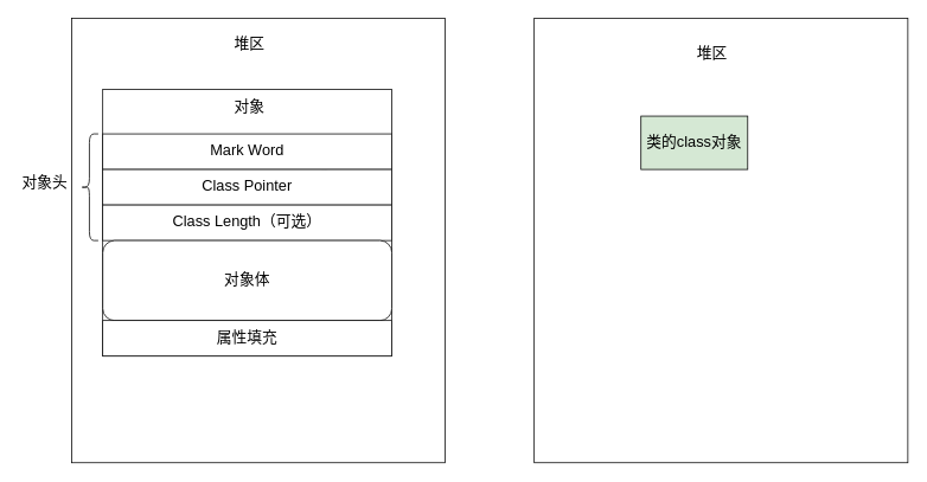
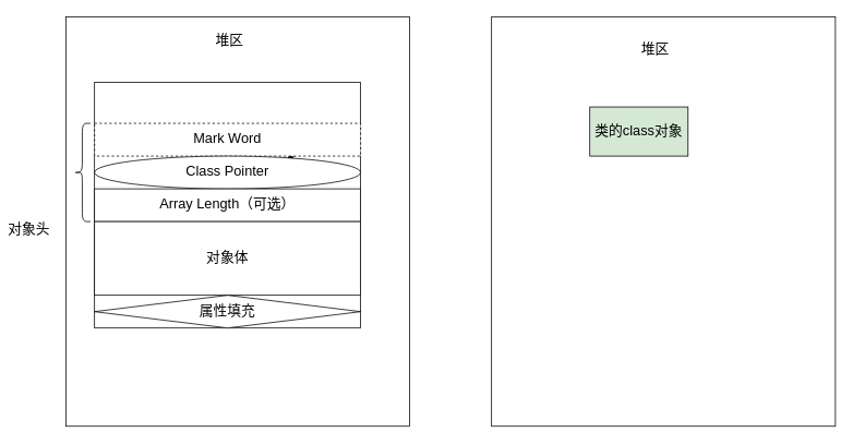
  <mxCell id="0" />
  <mxCell id="1" parent="0" />
  <mxCell id="2" value="" style="rounded=0;whiteSpace=wrap;html=1;" vertex="1" parent="1"><mxGeometry x="600" y="20" width="420" height="500" as="geometry" /></mxCell>
  <mxCell id="3" value="" style="rounded=0;whiteSpace=wrap;html=1;" vertex="1" parent="1"><mxGeometry x="80" y="20" width="420" height="500" as="geometry" /></mxCell>
  <mxCell id="4" value="堆区" style="text;html=1;strokeColor=none;fillColor=none;align=center;verticalAlign=middle;whiteSpace=wrap;rounded=0;strokeWidth=1;fontSize=17;" vertex="1" parent="1"><mxGeometry x="230" y="30" width="100" height="40" as="geometry" /></mxCell>
  <mxCell id="5" value="堆区" style="text;html=1;strokeColor=none;fillColor=none;align=center;verticalAlign=middle;whiteSpace=wrap;rounded=0;strokeWidth=1;fontSize=17;" vertex="1" parent="1"><mxGeometry x="750" y="40" width="100" height="40" as="geometry" /></mxCell>
  <mxCell id="6" value="" style="rounded=0;whiteSpace=wrap;html=1;fontSize=17;strokeWidth=1;" vertex="1" parent="1"><mxGeometry x="115" y="100" width="325" height="300" as="geometry" /></mxCell>
- <mxCell id="7" value="对象" style="text;html=1;strokeColor=none;fillColor=none;align=center;verticalAlign=middle;whiteSpace=wrap;rounded=0;strokeWidth=1;fontSize=17;" vertex="1" parent="1"><mxGeometry x="230" y="100" width="100" height="40" as="geometry" /></mxCell>
  <mxCell id="8" style="edgeStyle=none;html=1;exitX=1;exitY=0.5;exitDx=0;exitDy=0;fontSize=17;" edge="1" parent="1" source="9" target="10"><mxGeometry relative="1" as="geometry" /></mxCell>
- <mxCell id="9" value="Mark Word" style="rounded=0;whiteSpace=wrap;html=1;fontSize=17;strokeWidth=1;labelBackgroundColor=none;" vertex="1" parent="1"><mxGeometry x="115" y="150" width="325" height="40" as="geometry" /></mxCell>
- <mxCell id="10" value="Class Pointer" style="rounded=0;whiteSpace=wrap;html=1;fontSize=17;strokeWidth=1;labelBackgroundColor=none;" vertex="1" parent="1"><mxGeometry x="115" y="190" width="325" height="40" as="geometry" /></mxCell>
- <mxCell id="11" value="Class Length（可选）" style="rounded=0;whiteSpace=wrap;html=1;fontSize=17;strokeWidth=1;labelBackgroundColor=none;" vertex="1" parent="1"><mxGeometry x="115" y="230" width="325" height="40" as="geometry" /></mxCell>
- <mxCell id="12" value="对象体" style="whiteSpace=wrap;html=1;fontSize=17;strokeWidth=1;rounded=1;" vertex="1" parent="1"><mxGeometry x="115" y="270" width="325" height="90" as="geometry" /></mxCell>
- <mxCell id="13" value="属性填充" style="rounded=0;whiteSpace=wrap;html=1;fontSize=17;strokeWidth=1;" vertex="1" parent="1"><mxGeometry x="115" y="360" width="325" height="40" as="geometry" /></mxCell>
+ <mxCell id="9" value="Mark Word" style="rounded=0;whiteSpace=wrap;html=1;fontSize=17;strokeWidth=1;labelBackgroundColor=none;dashed=1;" vertex="1" parent="1"><mxGeometry x="115" y="150" width="325" height="40" as="geometry" /></mxCell>
+ <mxCell id="10" value="Class Pointer" style="ellipse;whiteSpace=wrap;html=1;fontSize=17;strokeWidth=1;labelBackgroundColor=none;" vertex="1" parent="1"><mxGeometry x="115" y="190" width="325" height="40" as="geometry" /></mxCell>
+ <mxCell id="11" value="Array Length（可选）" style="rounded=0;whiteSpace=wrap;html=1;fontSize=17;strokeWidth=1;labelBackgroundColor=none;" vertex="1" parent="1"><mxGeometry x="115" y="230" width="325" height="40" as="geometry" /></mxCell>
+ <mxCell id="12" value="对象体" style="rounded=0;whiteSpace=wrap;html=1;fontSize=17;strokeWidth=1;" vertex="1" parent="1"><mxGeometry x="115" y="270" width="325" height="90" as="geometry" /></mxCell>
+ <mxCell id="13" value="属性填充" style="rhombus;whiteSpace=wrap;html=1;fontSize=17;strokeWidth=1;" vertex="1" parent="1"><mxGeometry x="115" y="360" width="325" height="40" as="geometry" /></mxCell>
  <mxCell id="14" value="类的class对象" style="rounded=0;whiteSpace=wrap;html=1;fontSize=17;strokeWidth=1;fillColor=#d5e8d4;" vertex="1" parent="1"><mxGeometry x="720" y="130" width="120" height="60" as="geometry" /></mxCell>
  <mxCell id="15" value="" style="shape=curlyBracket;whiteSpace=wrap;html=1;rounded=1;fontSize=17;strokeWidth=1;" vertex="1" parent="1"><mxGeometry x="90" y="150" width="20" height="120" as="geometry" /></mxCell>
- <mxCell id="16" value="对象头" style="text;html=1;strokeColor=none;fillColor=none;align=center;verticalAlign=middle;whiteSpace=wrap;rounded=0;fontSize=17;" vertex="1" parent="1"><mxGeometry x="20" y="190" width="60" height="30" as="geometry" /></mxCell>
+ <mxCell id="16" value="对象头" style="text;html=1;strokeColor=none;fillColor=none;align=center;verticalAlign=middle;whiteSpace=wrap;rounded=0;fontSize=17;" vertex="1" parent="1"><mxGeometry x="5" y="265" width="60" height="30" as="geometry" /></mxCell>
